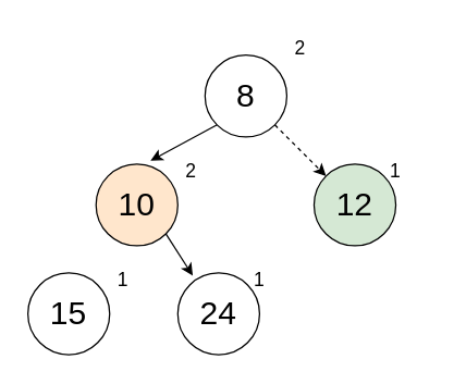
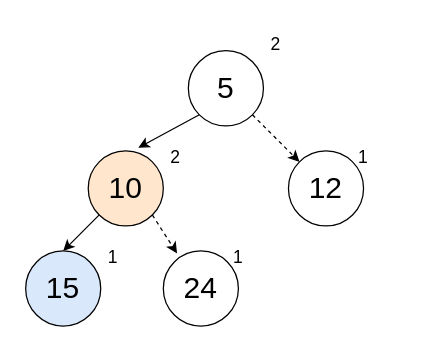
  <mxCell id="0" />
  <mxCell id="1" parent="0" />
- <mxCell id="3" style="edgeStyle=none;rounded=0;orthogonalLoop=1;jettySize=auto;html=1;exitX=1;exitY=1;exitDx=0;exitDy=0;entryX=0.183;entryY=0.033;entryDx=0;entryDy=0;entryPerimeter=0;fontSize=14;" edge="1" parent="1" source="4" target="8"><mxGeometry relative="1" as="geometry" /></mxCell>
+ <mxCell id="2" style="edgeStyle=none;rounded=0;orthogonalLoop=1;jettySize=auto;html=1;exitX=0;exitY=1;exitDx=0;exitDy=0;entryX=0.5;entryY=0;entryDx=0;entryDy=0;fontSize=14;" edge="1" parent="1" source="4" target="6"><mxGeometry relative="1" as="geometry" /></mxCell>
+ <mxCell id="3" style="edgeStyle=none;rounded=0;orthogonalLoop=1;jettySize=auto;html=1;exitX=1;exitY=1;exitDx=0;exitDy=0;entryX=0.183;entryY=0.033;entryDx=0;entryDy=0;entryPerimeter=0;fontSize=14;dashed=1;" edge="1" parent="1" source="4" target="8"><mxGeometry relative="1" as="geometry" /></mxCell>
  <mxCell id="4" value="&lt;font style=&quot;font-size: 24px&quot;&gt;10&lt;/font&gt;" style="ellipse;whiteSpace=wrap;html=1;aspect=fixed;fillColor=#ffe6cc;" vertex="1" parent="1"><mxGeometry x="70" y="120" width="60" height="60" as="geometry" /></mxCell>
  <mxCell id="5" value="2" style="text;html=1;strokeColor=none;fillColor=none;align=center;verticalAlign=middle;whiteSpace=wrap;rounded=0;fontSize=14;" vertex="1" parent="1"><mxGeometry x="110" y="110" width="60" height="30" as="geometry" /></mxCell>
- <mxCell id="6" value="&lt;font style=&quot;font-size: 24px&quot;&gt;15&lt;/font&gt;" style="ellipse;whiteSpace=wrap;html=1;aspect=fixed;" vertex="1" parent="1"><mxGeometry x="20" y="200" width="60" height="60" as="geometry" /></mxCell>
+ <mxCell id="6" value="&lt;font style=&quot;font-size: 24px&quot;&gt;15&lt;/font&gt;" style="ellipse;whiteSpace=wrap;html=1;aspect=fixed;fillColor=#dae8fc;" vertex="1" parent="1"><mxGeometry x="20" y="200" width="60" height="60" as="geometry" /></mxCell>
  <mxCell id="7" value="1" style="text;html=1;strokeColor=none;fillColor=none;align=center;verticalAlign=middle;whiteSpace=wrap;rounded=0;fontSize=14;" vertex="1" parent="1"><mxGeometry x="60" y="190" width="60" height="30" as="geometry" /></mxCell>
  <mxCell id="8" value="&lt;font style=&quot;font-size: 24px&quot;&gt;24&lt;/font&gt;" style="ellipse;whiteSpace=wrap;html=1;aspect=fixed;" vertex="1" parent="1"><mxGeometry x="130" y="200" width="60" height="60" as="geometry" /></mxCell>
  <mxCell id="9" value="1" style="text;html=1;strokeColor=none;fillColor=none;align=center;verticalAlign=middle;whiteSpace=wrap;rounded=0;fontSize=14;" vertex="1" parent="1"><mxGeometry x="160" y="190" width="60" height="30" as="geometry" /></mxCell>
  <mxCell id="10" style="edgeStyle=none;rounded=0;orthogonalLoop=1;jettySize=auto;html=1;exitX=0;exitY=1;exitDx=0;exitDy=0;entryX=0;entryY=0.25;entryDx=0;entryDy=0;fontSize=14;" edge="1" parent="1" source="12" target="5"><mxGeometry relative="1" as="geometry" /></mxCell>
  <mxCell id="11" style="edgeStyle=none;rounded=0;orthogonalLoop=1;jettySize=auto;html=1;exitX=1;exitY=1;exitDx=0;exitDy=0;entryX=0;entryY=0;entryDx=0;entryDy=0;fontSize=14;dashed=1;" edge="1" parent="1" source="12" target="14"><mxGeometry relative="1" as="geometry" /></mxCell>
- <mxCell id="12" value="&lt;font style=&quot;font-size: 24px&quot;&gt;8&lt;/font&gt;" style="ellipse;whiteSpace=wrap;html=1;aspect=fixed;" vertex="1" parent="1"><mxGeometry x="150" y="40" width="60" height="60" as="geometry" /></mxCell>
+ <mxCell id="12" value="&lt;font style=&quot;font-size: 24px&quot;&gt;5&lt;/font&gt;" style="ellipse;whiteSpace=wrap;html=1;aspect=fixed;" vertex="1" parent="1"><mxGeometry x="150" y="40" width="60" height="60" as="geometry" /></mxCell>
  <mxCell id="13" value="2" style="text;html=1;strokeColor=none;fillColor=none;align=center;verticalAlign=middle;whiteSpace=wrap;rounded=0;fontSize=14;" vertex="1" parent="1"><mxGeometry x="190" y="20" width="60" height="30" as="geometry" /></mxCell>
- <mxCell id="14" value="&lt;font style=&quot;font-size: 24px&quot;&gt;12&lt;/font&gt;" style="ellipse;whiteSpace=wrap;html=1;aspect=fixed;fillColor=#d5e8d4;" vertex="1" parent="1"><mxGeometry x="230" y="120" width="60" height="60" as="geometry" /></mxCell>
+ <mxCell id="14" value="&lt;font style=&quot;font-size: 24px&quot;&gt;12&lt;/font&gt;" style="ellipse;whiteSpace=wrap;html=1;aspect=fixed;" vertex="1" parent="1"><mxGeometry x="230" y="120" width="60" height="60" as="geometry" /></mxCell>
  <mxCell id="15" value="1" style="text;html=1;strokeColor=none;fillColor=none;align=center;verticalAlign=middle;whiteSpace=wrap;rounded=0;fontSize=14;" vertex="1" parent="1"><mxGeometry x="260" y="110" width="60" height="30" as="geometry" /></mxCell>
